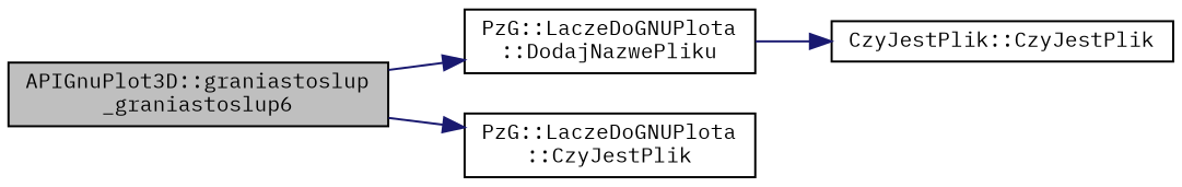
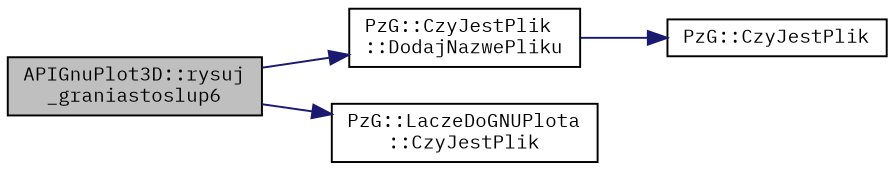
  digraph {
    fontname="IBM Plex Mono"
    rankdir=LR
    node [color=black fillcolor=white fontname="IBM Plex Mono" fontsize=10 shape=record style=filled]
    edge [color=midnightblue fontname="IBM Plex Mono" fontsize=10 labelfontname=Helvetica labelfontsize=10 style=solid]
-   n1 [fillcolor=grey75 fontcolor=black height=0.2 label="APIGnuPlot3D::graniastoslup\l_graniastoslup6" width=0.4]
-   n2 [height=0.2 label="PzG::LaczeDoGNUPlota\l::DodajNazwePliku" width=0.4]
+   n1 [fillcolor=grey75 fontcolor=black height=0.2 label="APIGnuPlot3D::rysuj\l_graniastoslup6" width=0.4]
+   n2 [height=0.2 label="PzG::CzyJestPlik\l::DodajNazwePliku" width=0.4]
    n3 [height=0.2 label="PzG::LaczeDoGNUPlota\l::CzyJestPlik" width=0.4]
-   n4 [height=0.2 label="CzyJestPlik::CzyJestPlik" width=0.4]
+   n4 [height=0.2 label="PzG::CzyJestPlik" width=0.4]
    n1 -> n2
    n1 -> n3
    n2 -> n4
  }
